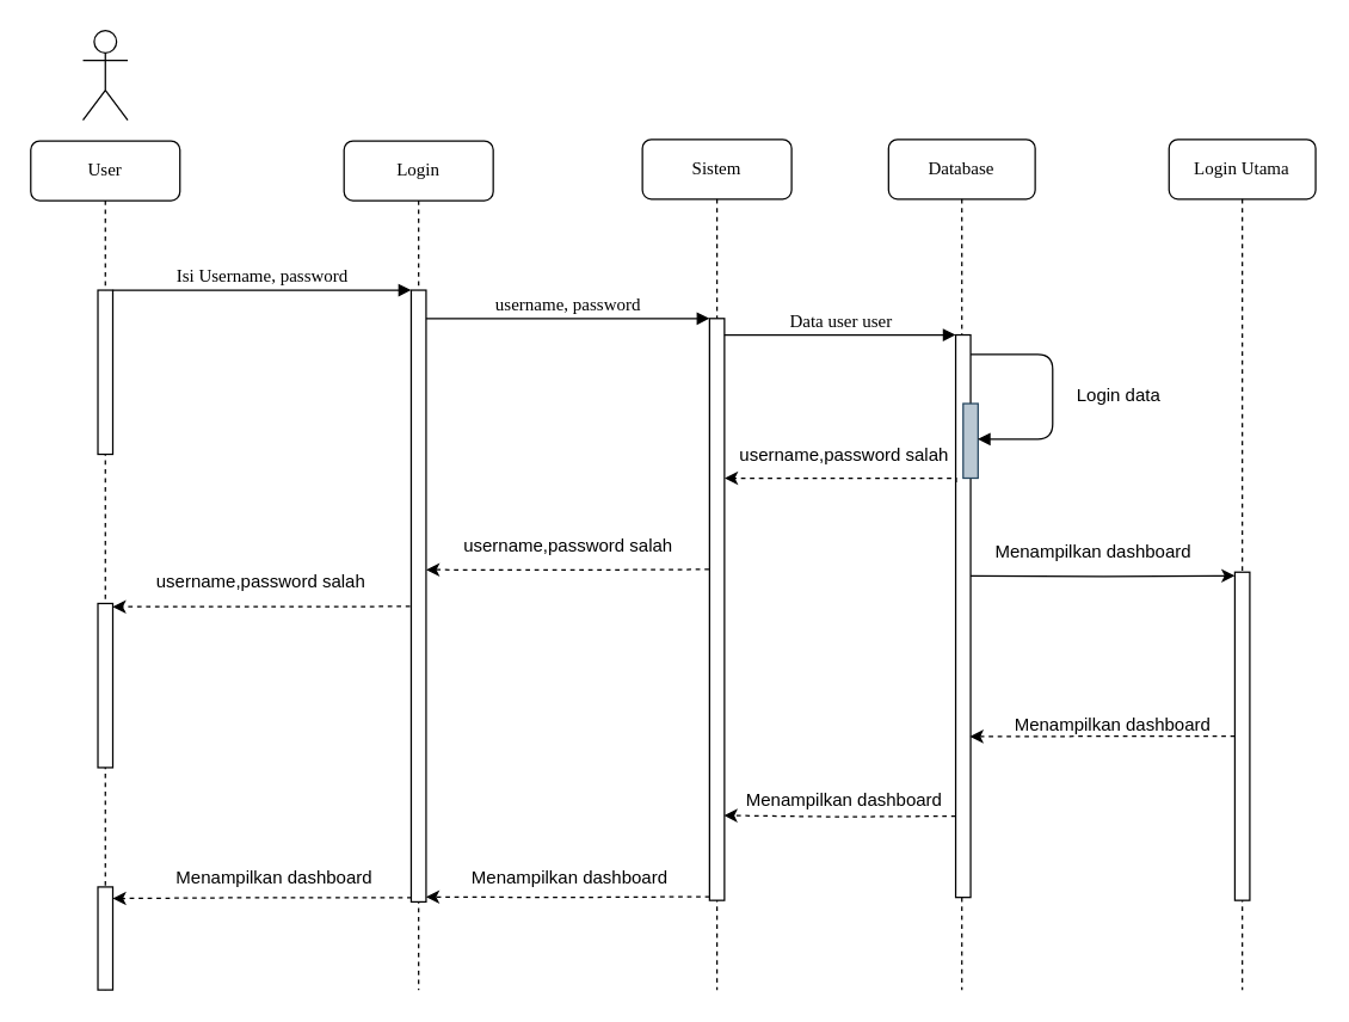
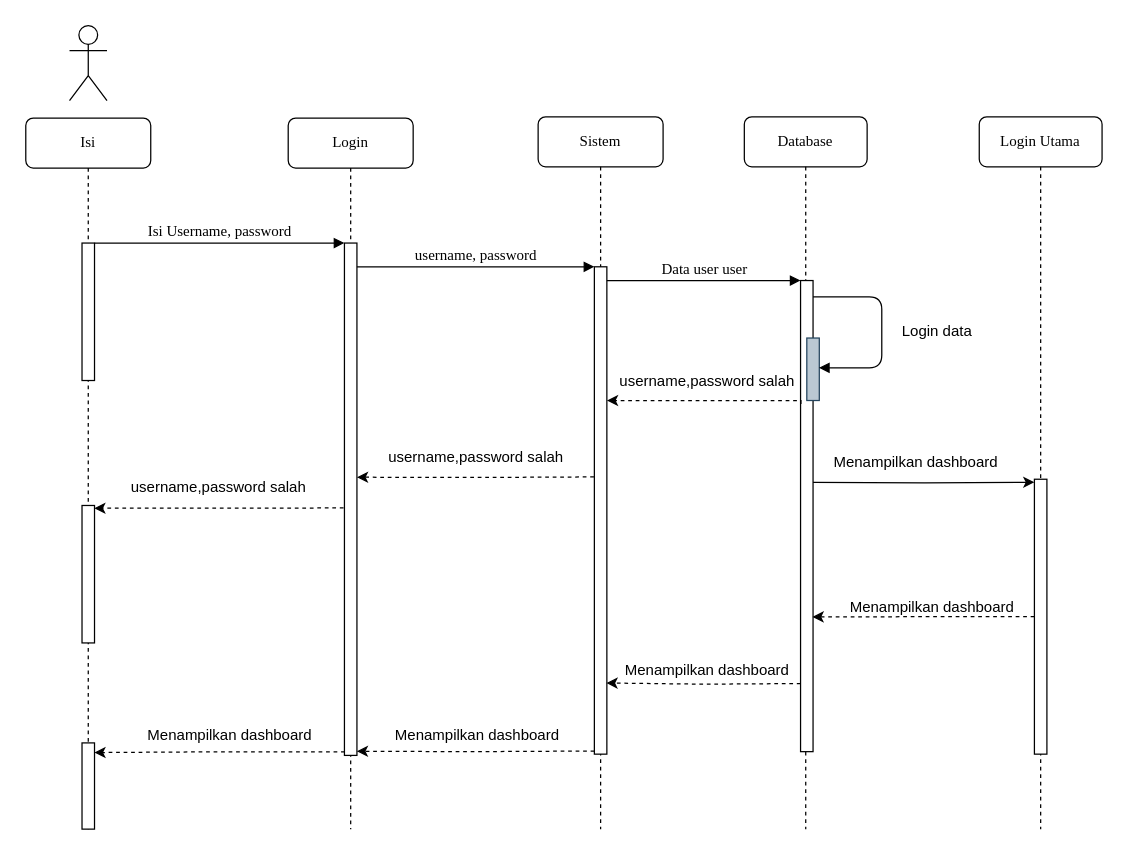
  <mxCell id="0" />
  <mxCell id="1" parent="0" />
  <mxCell id="2" value="Login" style="shape=umlLifeline;perimeter=lifelinePerimeter;whiteSpace=wrap;html=1;container=1;collapsible=0;recursiveResize=0;outlineConnect=0;rounded=1;shadow=0;comic=0;labelBackgroundColor=none;strokeWidth=1;fontFamily=Verdana;fontSize=12;align=center;" parent="1" vertex="1"><mxGeometry x="230" y="94" width="100" height="569" as="geometry" /></mxCell>
  <mxCell id="3" value="" style="html=1;points=[];perimeter=orthogonalPerimeter;rounded=0;shadow=0;comic=0;labelBackgroundColor=none;strokeWidth=1;fontFamily=Verdana;fontSize=12;align=center;" parent="2" vertex="1"><mxGeometry x="45" y="100" width="10" height="410" as="geometry" /></mxCell>
  <mxCell id="4" value="Sistem" style="shape=umlLifeline;perimeter=lifelinePerimeter;whiteSpace=wrap;html=1;container=1;collapsible=0;recursiveResize=0;outlineConnect=0;rounded=1;shadow=0;comic=0;labelBackgroundColor=none;strokeWidth=1;fontFamily=Verdana;fontSize=12;align=center;" parent="1" vertex="1"><mxGeometry x="430" y="93" width="100" height="570" as="geometry" /></mxCell>
  <mxCell id="5" value="" style="html=1;points=[];perimeter=orthogonalPerimeter;rounded=0;shadow=0;comic=0;labelBackgroundColor=none;strokeWidth=1;fontFamily=Verdana;fontSize=12;align=center;" parent="4" vertex="1"><mxGeometry x="45" y="120" width="10" height="390" as="geometry" /></mxCell>
  <mxCell id="6" style="edgeStyle=orthogonalEdgeStyle;rounded=0;orthogonalLoop=1;jettySize=auto;html=1;dashed=1;entryX=0.99;entryY=0.992;entryDx=0;entryDy=0;entryPerimeter=0;" parent="4" target="3" edge="1"><mxGeometry relative="1" as="geometry"><mxPoint x="45" y="507.483" as="sourcePoint" /><mxPoint x="-140" y="508" as="targetPoint" /></mxGeometry></mxCell>
  <mxCell id="7" value="Database" style="shape=umlLifeline;perimeter=lifelinePerimeter;whiteSpace=wrap;html=1;container=1;collapsible=0;recursiveResize=0;outlineConnect=0;rounded=1;shadow=0;comic=0;labelBackgroundColor=none;strokeWidth=1;fontFamily=Verdana;fontSize=12;align=center;" parent="1" vertex="1"><mxGeometry x="595" y="93" width="98.28" height="570" as="geometry" /></mxCell>
  <mxCell id="8" value="Login Utama" style="shape=umlLifeline;perimeter=lifelinePerimeter;whiteSpace=wrap;html=1;container=1;collapsible=0;recursiveResize=0;outlineConnect=0;rounded=1;shadow=0;comic=0;labelBackgroundColor=none;strokeWidth=1;fontFamily=Verdana;fontSize=12;align=center;" parent="1" vertex="1"><mxGeometry x="783" y="93" width="98.28" height="570" as="geometry" /></mxCell>
  <mxCell id="9" value="" style="html=1;points=[];perimeter=orthogonalPerimeter;rounded=0;shadow=0;comic=0;labelBackgroundColor=none;strokeWidth=1;fontFamily=Verdana;fontSize=12;align=center;" parent="8" vertex="1"><mxGeometry x="44.14" y="290" width="10" height="220" as="geometry" /></mxCell>
  <mxCell id="10" value="Menampilkan dashboard" style="text;html=1;align=center;verticalAlign=middle;resizable=0;points=[];autosize=1;strokeColor=none;fillColor=none;" parent="8" vertex="1"><mxGeometry x="-126" y="262" width="150" height="30" as="geometry" /></mxCell>
- <mxCell id="11" value="User" style="shape=umlLifeline;perimeter=lifelinePerimeter;whiteSpace=wrap;html=1;container=1;collapsible=0;recursiveResize=0;outlineConnect=0;rounded=1;shadow=0;comic=0;labelBackgroundColor=none;strokeWidth=1;fontFamily=Verdana;fontSize=12;align=center;" parent="1" vertex="1"><mxGeometry x="20" y="94" width="100" height="569" as="geometry" /></mxCell>
+ <mxCell id="11" value="Isi" style="shape=umlLifeline;perimeter=lifelinePerimeter;whiteSpace=wrap;html=1;container=1;collapsible=0;recursiveResize=0;outlineConnect=0;rounded=1;shadow=0;comic=0;labelBackgroundColor=none;strokeWidth=1;fontFamily=Verdana;fontSize=12;align=center;" parent="1" vertex="1"><mxGeometry x="20" y="94" width="100" height="569" as="geometry" /></mxCell>
  <mxCell id="12" value="" style="html=1;points=[];perimeter=orthogonalPerimeter;rounded=0;shadow=0;comic=0;labelBackgroundColor=none;strokeWidth=1;fontFamily=Verdana;fontSize=12;align=center;" parent="11" vertex="1"><mxGeometry x="45" y="100" width="10" height="110" as="geometry" /></mxCell>
  <mxCell id="13" value="" style="html=1;points=[];perimeter=orthogonalPerimeter;rounded=0;shadow=0;comic=0;labelBackgroundColor=none;strokeWidth=1;fontFamily=Verdana;fontSize=12;align=center;" parent="11" vertex="1"><mxGeometry x="45" y="310" width="10" height="110" as="geometry" /></mxCell>
  <mxCell id="14" value="" style="html=1;points=[];perimeter=orthogonalPerimeter;rounded=0;shadow=0;comic=0;labelBackgroundColor=none;strokeWidth=1;fontFamily=Verdana;fontSize=12;align=center;" parent="11" vertex="1"><mxGeometry x="45" y="500" width="10" height="69" as="geometry" /></mxCell>
  <mxCell id="15" value="" style="html=1;points=[];perimeter=orthogonalPerimeter;rounded=0;shadow=0;comic=0;labelBackgroundColor=none;strokeWidth=1;fontFamily=Verdana;fontSize=12;align=center;" parent="1" vertex="1"><mxGeometry x="640" y="224" width="10" height="377" as="geometry" /></mxCell>
  <mxCell id="16" value="Data user user" style="html=1;verticalAlign=bottom;endArrow=block;labelBackgroundColor=none;fontFamily=Verdana;fontSize=12;edgeStyle=elbowEdgeStyle;elbow=vertical;" parent="1" source="5" target="15" edge="1"><mxGeometry x="0.005" relative="1" as="geometry"><mxPoint x="540" y="224" as="sourcePoint" /><Array as="points"><mxPoint x="490" y="224" /></Array><mxPoint as="offset" /></mxGeometry></mxCell>
  <mxCell id="17" value="Isi Username, password" style="html=1;verticalAlign=bottom;endArrow=block;entryX=0;entryY=0;labelBackgroundColor=none;fontFamily=Verdana;fontSize=12;edgeStyle=elbowEdgeStyle;elbow=vertical;" parent="1" source="12" target="3" edge="1"><mxGeometry relative="1" as="geometry"><mxPoint x="140" y="194" as="sourcePoint" /></mxGeometry></mxCell>
  <mxCell id="18" value="username, password" style="html=1;verticalAlign=bottom;endArrow=block;entryX=0;entryY=0;labelBackgroundColor=none;fontFamily=Verdana;fontSize=12;edgeStyle=elbowEdgeStyle;elbow=vertical;" parent="1" source="3" target="5" edge="1"><mxGeometry relative="1" as="geometry"><mxPoint x="290" y="204" as="sourcePoint" /></mxGeometry></mxCell>
  <mxCell id="19" value="" style="html=1;points=[];perimeter=orthogonalPerimeter;rounded=0;shadow=0;comic=0;labelBackgroundColor=none;strokeWidth=1;fontFamily=Verdana;fontSize=12;align=center;fillColor=#bac8d3;strokeColor=#23445d;" parent="1" vertex="1"><mxGeometry x="645" y="270" width="10" height="50" as="geometry" /></mxCell>
  <mxCell id="20" value="" style="html=1;verticalAlign=bottom;endArrow=block;labelBackgroundColor=none;fontFamily=Verdana;fontSize=12;elbow=vertical;edgeStyle=orthogonalEdgeStyle;entryX=0.971;entryY=0.483;entryPerimeter=0;entryDx=0;entryDy=0;" parent="1" edge="1"><mxGeometry relative="1" as="geometry"><mxPoint x="650" y="237" as="sourcePoint" /><mxPoint x="654.71" y="293.81" as="targetPoint" /><Array as="points"><mxPoint x="705" y="237" /><mxPoint x="705" y="294" /></Array></mxGeometry></mxCell>
  <mxCell id="21" value="" style="shape=umlActor;verticalLabelPosition=bottom;verticalAlign=top;html=1;outlineConnect=0;" parent="1" vertex="1"><mxGeometry x="55" y="20" width="30" height="60" as="geometry" /></mxCell>
  <mxCell id="22" style="edgeStyle=orthogonalEdgeStyle;rounded=0;orthogonalLoop=1;jettySize=auto;html=1;dashed=1;entryX=1.006;entryY=0.505;entryDx=0;entryDy=0;entryPerimeter=0;exitX=0.029;exitY=0.262;exitDx=0;exitDy=0;exitPerimeter=0;" parent="1" source="15" edge="1"><mxGeometry relative="1" as="geometry"><mxPoint x="615" y="320" as="sourcePoint" /><mxPoint x="485.06" y="320" as="targetPoint" /><Array as="points"><mxPoint x="640" y="320" /></Array></mxGeometry></mxCell>
  <mxCell id="23" value="username,password salah" style="text;html=1;align=center;verticalAlign=middle;resizable=0;points=[];autosize=1;strokeColor=none;fillColor=none;" parent="1" vertex="1"><mxGeometry x="485" y="290" width="160" height="30" as="geometry" /></mxCell>
  <mxCell id="24" value="username,password salah" style="text;html=1;align=center;verticalAlign=middle;resizable=0;points=[];autosize=1;strokeColor=none;fillColor=none;" parent="1" vertex="1"><mxGeometry x="300" y="351" width="160" height="30" as="geometry" /></mxCell>
  <mxCell id="25" value="Login data" style="text;html=1;align=center;verticalAlign=middle;resizable=0;points=[];autosize=1;strokeColor=none;fillColor=none;" parent="1" vertex="1"><mxGeometry x="704.28" y="250" width="90" height="30" as="geometry" /></mxCell>
  <mxCell id="26" style="edgeStyle=orthogonalEdgeStyle;rounded=0;orthogonalLoop=1;jettySize=auto;html=1;dashed=1;entryX=1;entryY=0.357;entryDx=0;entryDy=0;entryPerimeter=0;exitX=-0.033;exitY=0.326;exitDx=0;exitDy=0;exitPerimeter=0;" parent="1" edge="1"><mxGeometry relative="1" as="geometry"><mxPoint x="474.67" y="381.14" as="sourcePoint" /><mxPoint x="285" y="381.37" as="targetPoint" /></mxGeometry></mxCell>
  <mxCell id="27" value="username,password salah" style="text;html=1;align=center;verticalAlign=middle;resizable=0;points=[];autosize=1;strokeColor=none;fillColor=none;" parent="1" vertex="1"><mxGeometry x="94" y="375" width="160" height="30" as="geometry" /></mxCell>
  <mxCell id="28" style="edgeStyle=orthogonalEdgeStyle;rounded=0;orthogonalLoop=1;jettySize=auto;html=1;dashed=1;entryX=0.98;entryY=0.02;entryDx=0;entryDy=0;entryPerimeter=0;exitX=-0.071;exitY=0.517;exitDx=0;exitDy=0;exitPerimeter=0;" parent="1" source="3" target="13" edge="1"><mxGeometry relative="1" as="geometry"><mxPoint x="268.67" y="404.14" as="sourcePoint" /><mxPoint x="79" y="404.37" as="targetPoint" /><Array as="points"><mxPoint x="269" y="406" /></Array></mxGeometry></mxCell>
  <mxCell id="29" style="edgeStyle=orthogonalEdgeStyle;rounded=0;orthogonalLoop=1;jettySize=auto;html=1;entryX=0;entryY=0.011;entryDx=0;entryDy=0;entryPerimeter=0;" parent="1" target="9" edge="1"><mxGeometry relative="1" as="geometry"><mxPoint x="650" y="385.471" as="sourcePoint" /><mxPoint x="803.82" y="385.26" as="targetPoint" /></mxGeometry></mxCell>
  <mxCell id="30" style="edgeStyle=orthogonalEdgeStyle;rounded=0;orthogonalLoop=1;jettySize=auto;html=1;entryX=0.96;entryY=0.714;entryDx=0;entryDy=0;entryPerimeter=0;dashed=1;" parent="1" source="9" target="15" edge="1"><mxGeometry relative="1" as="geometry" /></mxCell>
  <mxCell id="31" value="Menampilkan dashboard" style="text;html=1;align=center;verticalAlign=middle;resizable=0;points=[];autosize=1;strokeColor=none;fillColor=none;" parent="1" vertex="1"><mxGeometry x="670" y="471" width="150" height="30" as="geometry" /></mxCell>
  <mxCell id="32" value="Menampilkan dashboard" style="text;html=1;align=center;verticalAlign=middle;resizable=0;points=[];autosize=1;strokeColor=none;fillColor=none;" parent="1" vertex="1"><mxGeometry x="490" y="521" width="150" height="30" as="geometry" /></mxCell>
  <mxCell id="33" style="edgeStyle=orthogonalEdgeStyle;rounded=0;orthogonalLoop=1;jettySize=auto;html=1;entryX=0.967;entryY=0.854;entryDx=0;entryDy=0;entryPerimeter=0;dashed=1;" parent="1" target="5" edge="1"><mxGeometry relative="1" as="geometry"><mxPoint x="640" y="546.483" as="sourcePoint" /><mxPoint x="482.66" y="545.51" as="targetPoint" /></mxGeometry></mxCell>
  <mxCell id="34" value="Menampilkan dashboard" style="text;html=1;align=center;verticalAlign=middle;resizable=0;points=[];autosize=1;strokeColor=none;fillColor=none;" parent="1" vertex="1"><mxGeometry x="306" y="573" width="150" height="30" as="geometry" /></mxCell>
  <mxCell id="35" style="edgeStyle=orthogonalEdgeStyle;rounded=0;orthogonalLoop=1;jettySize=auto;html=1;dashed=1;entryX=0.99;entryY=0.112;entryDx=0;entryDy=0;entryPerimeter=0;exitX=0.029;exitY=0.993;exitDx=0;exitDy=0;exitPerimeter=0;" parent="1" source="3" target="14" edge="1"><mxGeometry relative="1" as="geometry"><mxPoint x="277" y="600.483" as="sourcePoint" /><mxPoint x="85" y="601" as="targetPoint" /></mxGeometry></mxCell>
  <mxCell id="36" value="Menampilkan dashboard" style="text;html=1;align=center;verticalAlign=middle;resizable=0;points=[];autosize=1;strokeColor=none;fillColor=none;" parent="1" vertex="1"><mxGeometry x="108" y="573" width="150" height="30" as="geometry" /></mxCell>
